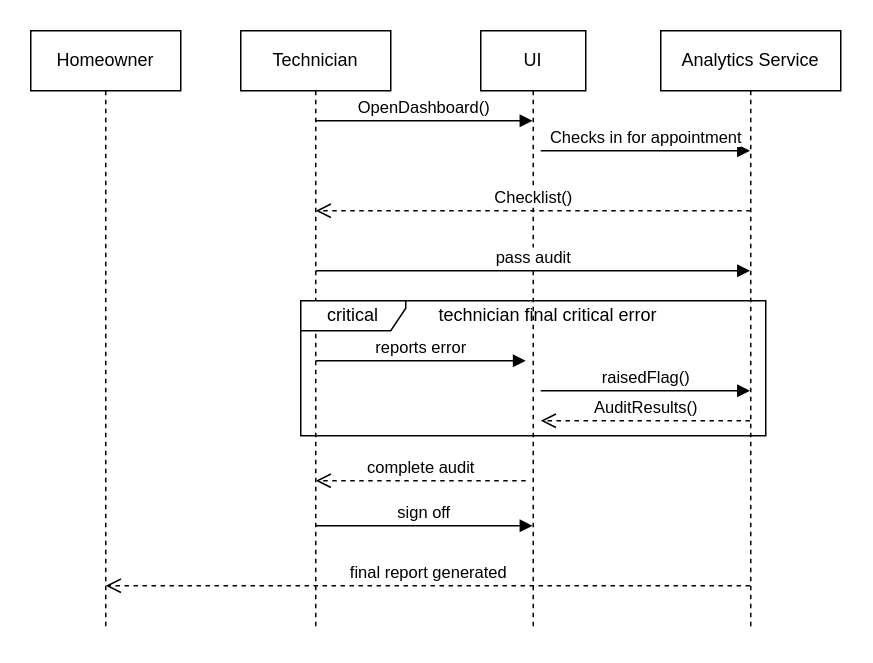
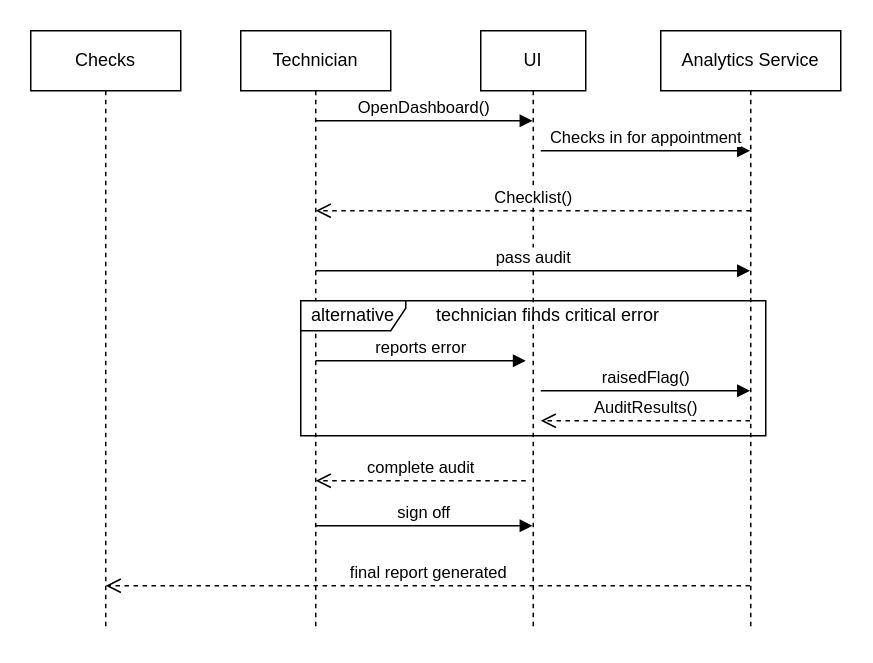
  <mxCell id="0" />
  <mxCell id="1" parent="0" />
  <mxCell id="2" value="Technician" style="shape=umlLifeline;perimeter=lifelinePerimeter;whiteSpace=wrap;html=1;container=0;dropTarget=0;collapsible=0;recursiveResize=0;outlineConnect=0;portConstraint=eastwest;newEdgeStyle={&quot;edgeStyle&quot;:&quot;elbowEdgeStyle&quot;,&quot;elbow&quot;:&quot;vertical&quot;,&quot;curved&quot;:0,&quot;rounded&quot;:0};" parent="1" vertex="1"><mxGeometry x="160" y="20" width="100" height="400" as="geometry" /></mxCell>
- <mxCell id="3" value="Homeowner" style="shape=umlLifeline;perimeter=lifelinePerimeter;whiteSpace=wrap;html=1;container=0;dropTarget=0;collapsible=0;recursiveResize=0;outlineConnect=0;portConstraint=eastwest;newEdgeStyle={&quot;edgeStyle&quot;:&quot;elbowEdgeStyle&quot;,&quot;elbow&quot;:&quot;vertical&quot;,&quot;curved&quot;:0,&quot;rounded&quot;:0};" parent="1" vertex="1"><mxGeometry x="20" y="20" width="100" height="400" as="geometry" /></mxCell>
+ <mxCell id="3" value="Checks" style="shape=umlLifeline;perimeter=lifelinePerimeter;whiteSpace=wrap;html=1;container=0;dropTarget=0;collapsible=0;recursiveResize=0;outlineConnect=0;portConstraint=eastwest;newEdgeStyle={&quot;edgeStyle&quot;:&quot;elbowEdgeStyle&quot;,&quot;elbow&quot;:&quot;vertical&quot;,&quot;curved&quot;:0,&quot;rounded&quot;:0};" parent="1" vertex="1"><mxGeometry x="20" y="20" width="100" height="400" as="geometry" /></mxCell>
  <mxCell id="4" value="UI" style="shape=umlLifeline;perimeter=lifelinePerimeter;whiteSpace=wrap;html=1;container=0;dropTarget=0;collapsible=0;recursiveResize=0;outlineConnect=0;portConstraint=eastwest;newEdgeStyle={&quot;edgeStyle&quot;:&quot;elbowEdgeStyle&quot;,&quot;elbow&quot;:&quot;vertical&quot;,&quot;curved&quot;:0,&quot;rounded&quot;:0};" vertex="1" parent="1"><mxGeometry x="320" y="20" width="70" height="400" as="geometry" /></mxCell>
  <mxCell id="5" value="Checks in for appointment" style="html=1;verticalAlign=bottom;endArrow=block;curved=0;rounded=0;" edge="1" parent="1" target="6"><mxGeometry x="0.002" width="80" relative="1" as="geometry"><mxPoint x="360" y="100" as="sourcePoint" /><mxPoint x="484.5" y="100" as="targetPoint" /><mxPoint as="offset" /></mxGeometry></mxCell>
  <mxCell id="6" value="Analytics Service" style="shape=umlLifeline;perimeter=lifelinePerimeter;whiteSpace=wrap;html=1;container=0;dropTarget=0;collapsible=0;recursiveResize=0;outlineConnect=0;portConstraint=eastwest;newEdgeStyle={&quot;edgeStyle&quot;:&quot;elbowEdgeStyle&quot;,&quot;elbow&quot;:&quot;vertical&quot;,&quot;curved&quot;:0,&quot;rounded&quot;:0};" vertex="1" parent="1"><mxGeometry x="440" y="20" width="120" height="400" as="geometry" /></mxCell>
  <mxCell id="7" value="Checklist()" style="html=1;verticalAlign=bottom;endArrow=open;dashed=1;endSize=8;curved=0;rounded=0;" edge="1" parent="1"><mxGeometry relative="1" as="geometry"><mxPoint x="500" y="140" as="sourcePoint" /><mxPoint x="210" y="140" as="targetPoint" /></mxGeometry></mxCell>
  <mxCell id="8" value="OpenDashboard()" style="html=1;verticalAlign=bottom;endArrow=block;curved=0;rounded=0;" edge="1" parent="1" target="4"><mxGeometry width="80" relative="1" as="geometry"><mxPoint x="210" y="80" as="sourcePoint" /><mxPoint x="290" y="80" as="targetPoint" /></mxGeometry></mxCell>
  <mxCell id="9" value="pass audit" style="html=1;verticalAlign=bottom;endArrow=block;curved=0;rounded=0;" edge="1" parent="1" target="6"><mxGeometry width="80" relative="1" as="geometry"><mxPoint x="210" y="180" as="sourcePoint" /><mxPoint x="290" y="180" as="targetPoint" /></mxGeometry></mxCell>
- <mxCell id="10" value="critical" style="shape=umlFrame;whiteSpace=wrap;html=1;pointerEvents=0;width=70;height=20;" vertex="1" parent="1"><mxGeometry x="200" y="200" width="310" height="90" as="geometry" /></mxCell>
- <mxCell id="11" value="technician final critical error" style="text;html=1;strokeColor=none;fillColor=none;align=center;verticalAlign=middle;whiteSpace=wrap;rounded=0;" vertex="1" parent="1"><mxGeometry x="280" y="200" width="170" height="20" as="geometry" /></mxCell>
+ <mxCell id="10" value="alternative" style="shape=umlFrame;whiteSpace=wrap;html=1;pointerEvents=0;width=70;height=20;" vertex="1" parent="1"><mxGeometry x="200" y="200" width="310" height="90" as="geometry" /></mxCell>
+ <mxCell id="11" value="technician finds critical error" style="text;html=1;strokeColor=none;fillColor=none;align=center;verticalAlign=middle;whiteSpace=wrap;rounded=0;" vertex="1" parent="1"><mxGeometry x="280" y="200" width="170" height="20" as="geometry" /></mxCell>
  <mxCell id="12" value="reports error" style="html=1;verticalAlign=bottom;endArrow=block;curved=0;rounded=0;" edge="1" parent="1"><mxGeometry width="80" relative="1" as="geometry"><mxPoint x="210" y="240" as="sourcePoint" /><mxPoint x="350" y="240" as="targetPoint" /></mxGeometry></mxCell>
  <mxCell id="13" value="raisedFlag()" style="html=1;verticalAlign=bottom;endArrow=block;curved=0;rounded=0;" edge="1" parent="1" target="6"><mxGeometry x="0.004" width="80" relative="1" as="geometry"><mxPoint x="360" y="260" as="sourcePoint" /><mxPoint x="440" y="260" as="targetPoint" /><Array as="points"><mxPoint x="400" y="260" /></Array><mxPoint as="offset" /></mxGeometry></mxCell>
  <mxCell id="14" value="AuditResults()" style="html=1;verticalAlign=bottom;endArrow=open;dashed=1;endSize=8;curved=0;rounded=0;" edge="1" parent="1" source="6"><mxGeometry relative="1" as="geometry"><mxPoint x="290" y="280" as="sourcePoint" /><mxPoint x="360" y="280" as="targetPoint" /></mxGeometry></mxCell>
  <mxCell id="15" value="complete audit" style="html=1;verticalAlign=bottom;endArrow=open;dashed=1;endSize=8;curved=0;rounded=0;" edge="1" parent="1"><mxGeometry relative="1" as="geometry"><mxPoint x="350" y="320" as="sourcePoint" /><mxPoint x="210" y="320" as="targetPoint" /></mxGeometry></mxCell>
  <mxCell id="16" value="final report generated" style="html=1;verticalAlign=bottom;endArrow=open;dashed=1;endSize=8;curved=0;rounded=0;" edge="1" parent="1" source="6"><mxGeometry relative="1" as="geometry"><mxPoint x="209.5" y="390" as="sourcePoint" /><mxPoint x="70" y="390" as="targetPoint" /></mxGeometry></mxCell>
  <mxCell id="17" value="sign off" style="html=1;verticalAlign=bottom;endArrow=block;curved=0;rounded=0;" edge="1" parent="1" target="4"><mxGeometry width="80" relative="1" as="geometry"><mxPoint x="210" y="350" as="sourcePoint" /><mxPoint x="290" y="350" as="targetPoint" /></mxGeometry></mxCell>
